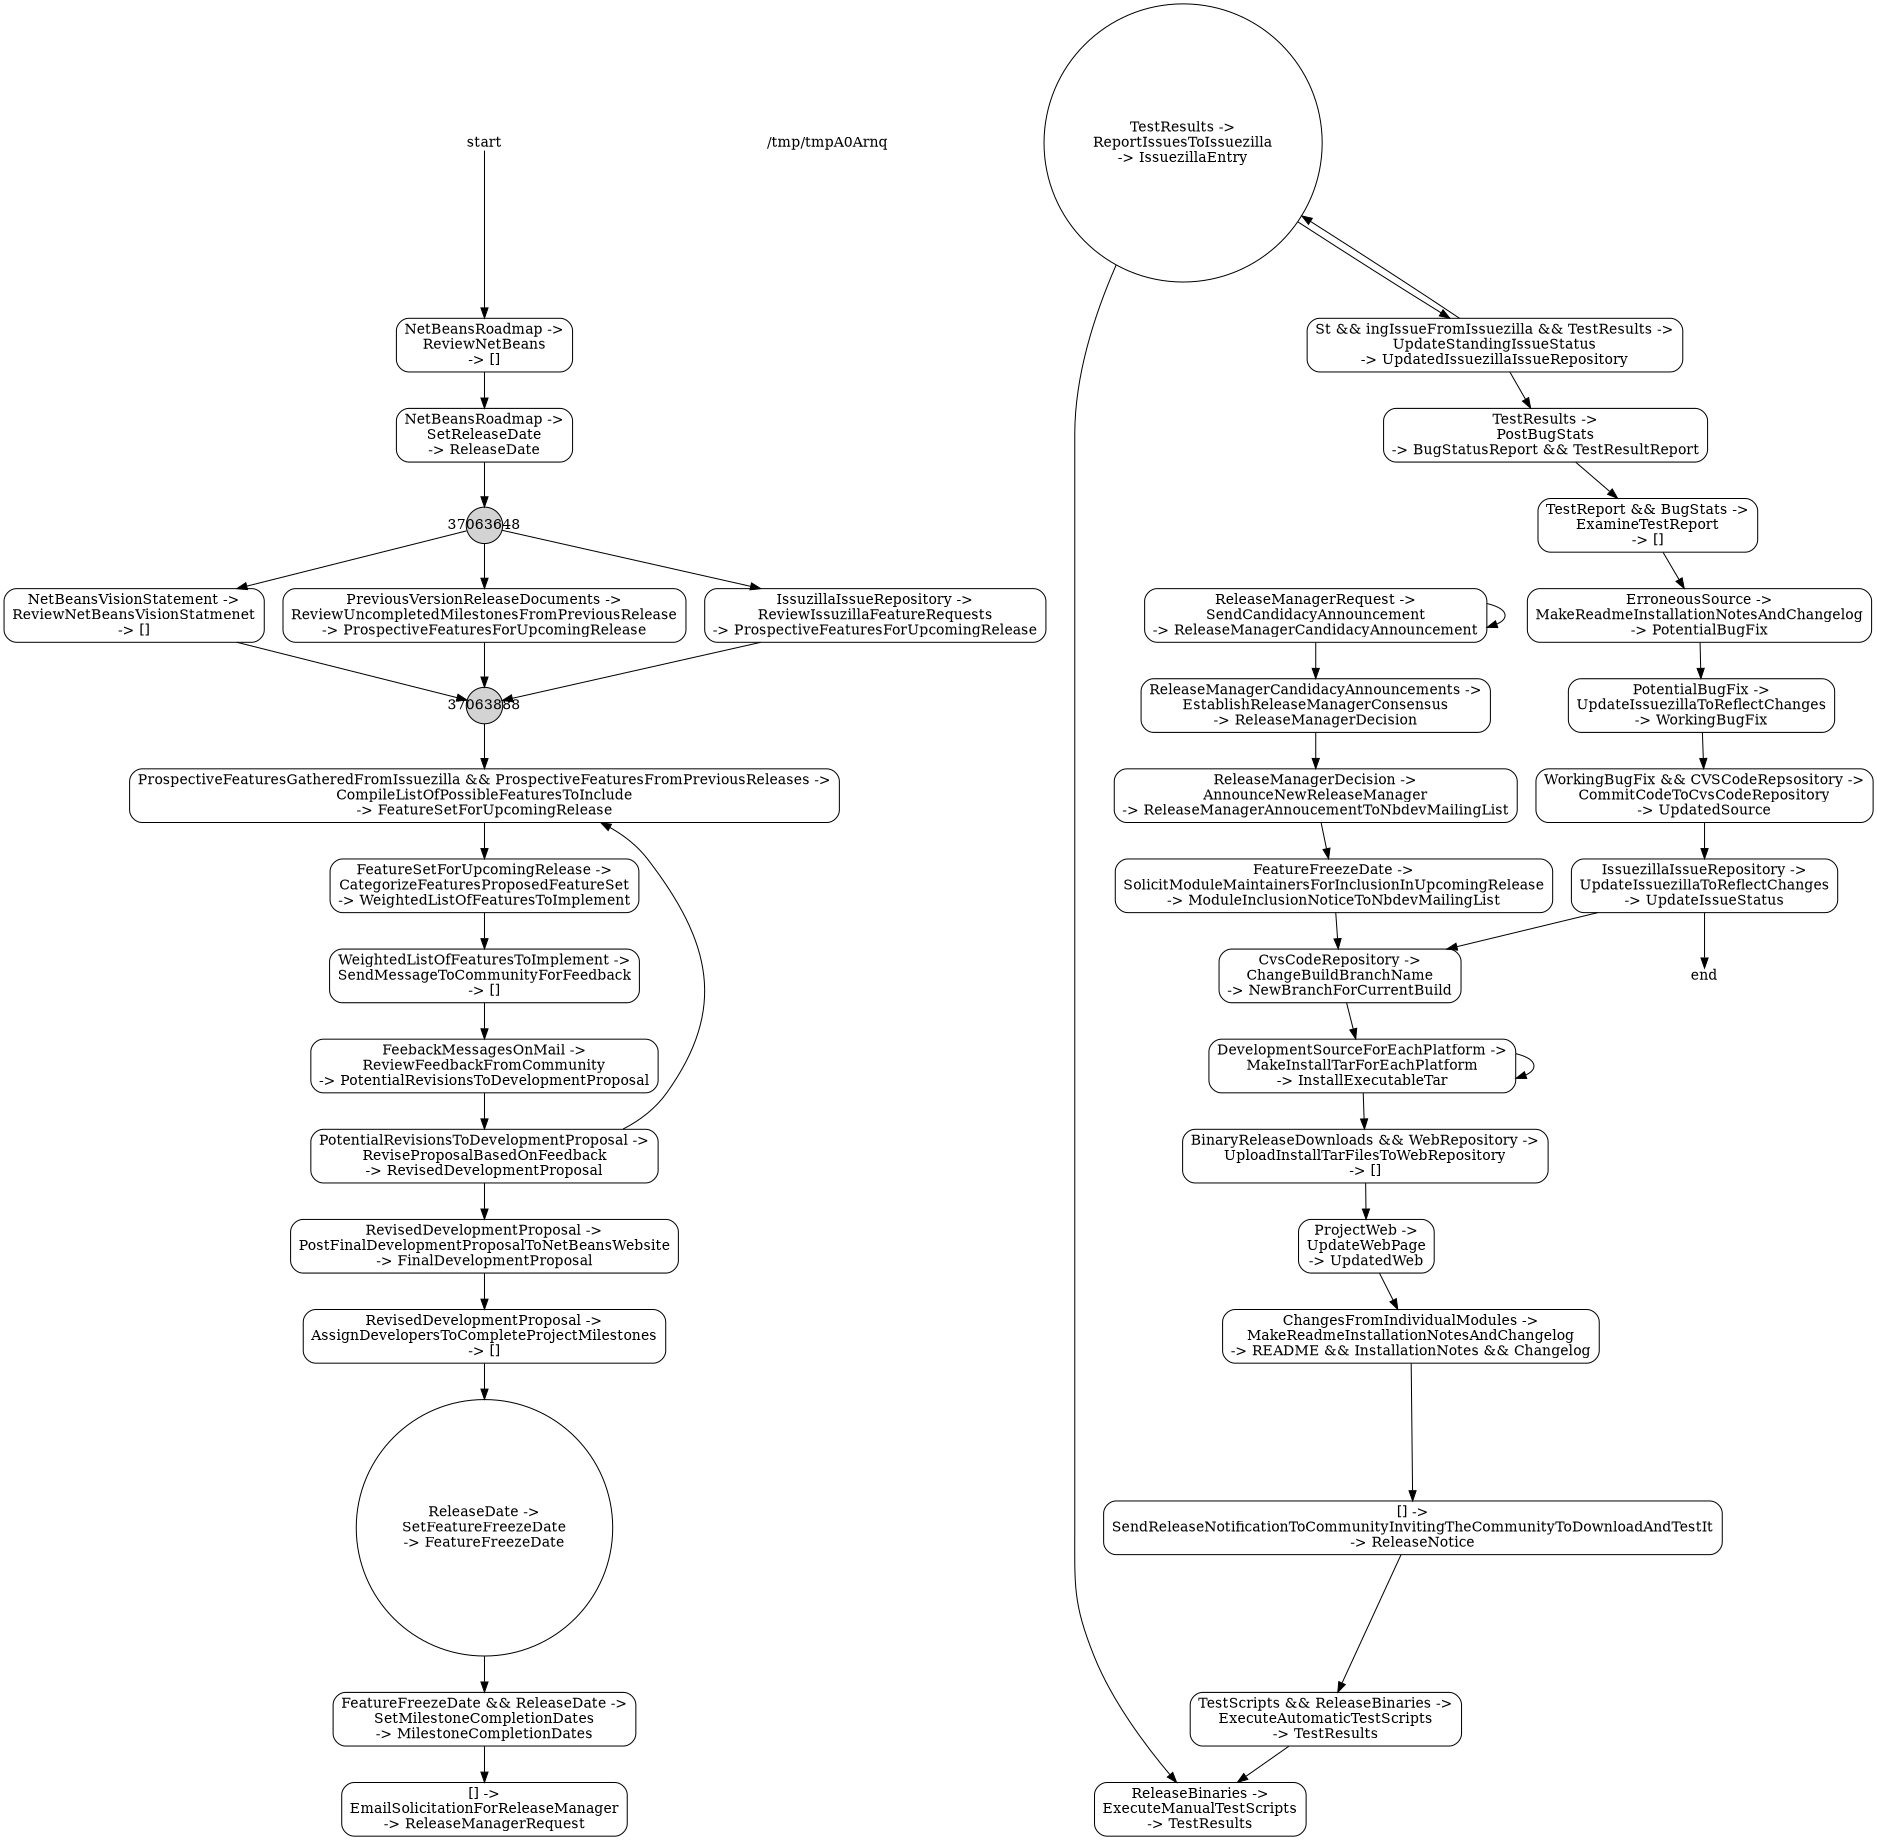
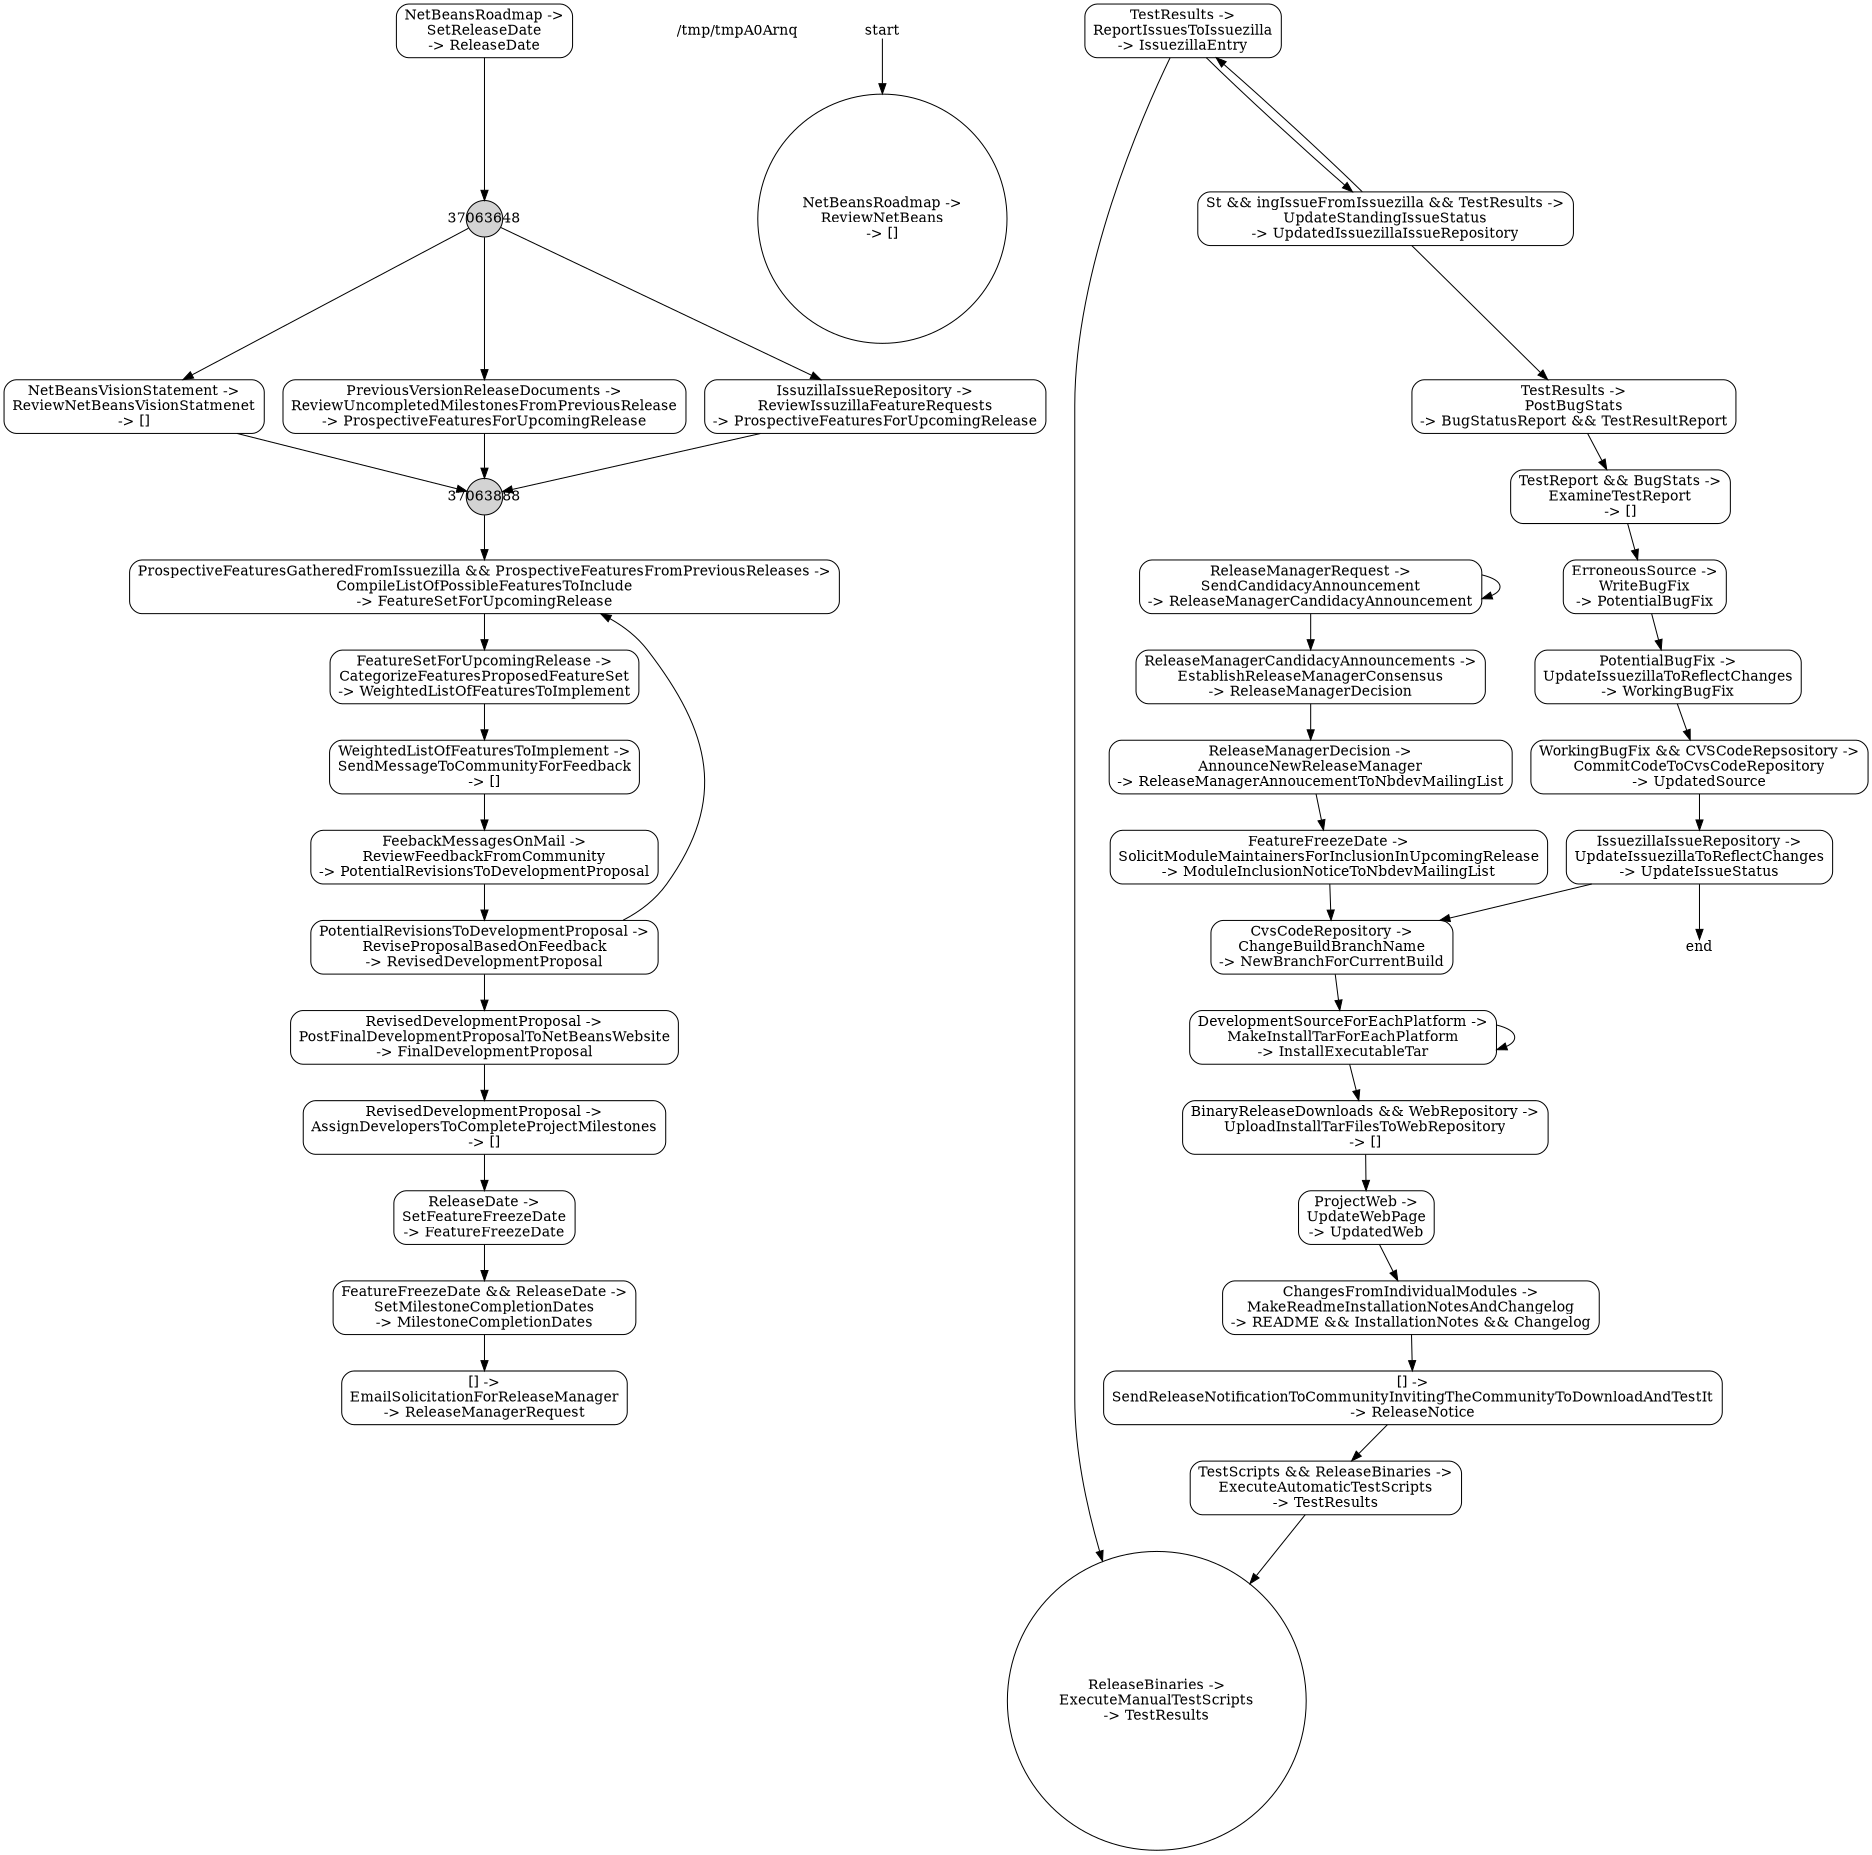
  digraph {
    node [shape=box style=rounded]
    edge [style=solid weight=1]
    n1 [label="NetBeansVisionStatement ->\nReviewNetBeansVisionStatmenet\n-> []"]
    n2 [label="PreviousVersionReleaseDocuments ->\nReviewUncompletedMilestonesFromPreviousRelease\n-> ProspectiveFeaturesForUpcomingRelease"]
    n3 [label="IssuzillaIssueRepository ->\nReviewIssuzillaFeatureRequests\n-> ProspectiveFeaturesForUpcomingRelease"]
    37063888 [fixedsize=true shape=circle style=filled]
    n5 [label="ProspectiveFeaturesGatheredFromIssuezilla && ProspectiveFeaturesFromPreviousReleases ->\nCompileListOfPossibleFeaturesToInclude\n-> FeatureSetForUpcomingRelease"]
    n6 [label="/tmp/tmpA0Arnq" shape=plaintext style=""]
    n7 [label=start shape=plain style=""]
-   n8 [label="NetBeansRoadmap ->\nReviewNetBeans\n-> []"]
+   n8 [label="NetBeansRoadmap ->\nReviewNetBeans\n-> []" shape=circle]
    n9 [label="NetBeansRoadmap ->\nSetReleaseDate\n-> ReleaseDate"]
    37063648 [fixedsize=true shape=circle style=filled]
    n11 [label="FeatureSetForUpcomingRelease ->\nCategorizeFeaturesProposedFeatureSet\n-> WeightedListOfFeaturesToImplement"]
    n12 [label="WeightedListOfFeaturesToImplement ->\nSendMessageToCommunityForFeedback\n-> []"]
    n13 [label="FeebackMessagesOnMail ->\nReviewFeedbackFromCommunity\n-> PotentialRevisionsToDevelopmentProposal"]
    n14 [label="PotentialRevisionsToDevelopmentProposal ->\nReviseProposalBasedOnFeedback\n-> RevisedDevelopmentProposal"]
    n15 [label="RevisedDevelopmentProposal ->\nPostFinalDevelopmentProposalToNetBeansWebsite\n-> FinalDevelopmentProposal"]
    n16 [label="RevisedDevelopmentProposal ->\nAssignDevelopersToCompleteProjectMilestones\n-> []"]
-   n17 [label="ReleaseDate ->\nSetFeatureFreezeDate\n-> FeatureFreezeDate" shape=circle]
+   n17 [label="ReleaseDate ->\nSetFeatureFreezeDate\n-> FeatureFreezeDate"]
    n18 [label="FeatureFreezeDate && ReleaseDate ->\nSetMilestoneCompletionDates\n-> MilestoneCompletionDates"]
    n19 [label="[] ->\nEmailSolicitationForReleaseManager\n-> ReleaseManagerRequest"]
    n20 [label="ReleaseManagerRequest ->\nSendCandidacyAnnouncement\n-> ReleaseManagerCandidacyAnnouncement"]
    n21 [label="ReleaseManagerCandidacyAnnouncements ->\nEstablishReleaseManagerConsensus\n-> ReleaseManagerDecision"]
    n22 [label="ReleaseManagerDecision ->\nAnnounceNewReleaseManager\n-> ReleaseManagerAnnoucementToNbdevMailingList"]
    n23 [label="FeatureFreezeDate ->\nSolicitModuleMaintainersForInclusionInUpcomingRelease\n-> ModuleInclusionNoticeToNbdevMailingList"]
    n24 [label="CvsCodeRepository ->\nChangeBuildBranchName\n-> NewBranchForCurrentBuild"]
    n25 [label="DevelopmentSourceForEachPlatform ->\nMakeInstallTarForEachPlatform\n-> InstallExecutableTar"]
    n26 [label="BinaryReleaseDownloads && WebRepository ->\nUploadInstallTarFilesToWebRepository\n-> []"]
    n27 [label="ProjectWeb ->\nUpdateWebPage\n-> UpdatedWeb"]
    n28 [label="ChangesFromIndividualModules ->\nMakeReadmeInstallationNotesAndChangelog\n-> README && InstallationNotes && Changelog"]
    n29 [label="[] ->\nSendReleaseNotificationToCommunityInvitingTheCommunityToDownloadAndTestIt\n-> ReleaseNotice"]
    n30 [label="TestScripts && ReleaseBinaries ->\nExecuteAutomaticTestScripts\n-> TestResults"]
-   n31 [label="ReleaseBinaries ->\nExecuteManualTestScripts\n-> TestResults"]
-   n32 [label="TestResults ->\nReportIssuesToIssuezilla\n-> IssuezillaEntry" shape=circle]
+   n31 [label="ReleaseBinaries ->\nExecuteManualTestScripts\n-> TestResults" shape=circle]
+   n32 [label="TestResults ->\nReportIssuesToIssuezilla\n-> IssuezillaEntry"]
    n33 [label="St && ingIssueFromIssuezilla && TestResults ->\nUpdateStandingIssueStatus\n-> UpdatedIssuezillaIssueRepository"]
    n34 [label="TestResults ->\nPostBugStats\n-> BugStatusReport && TestResultReport"]
    n35 [label="TestReport && BugStats ->\nExamineTestReport\n-> []"]
-   n36 [label="ErroneousSource ->\nMakeReadmeInstallationNotesAndChangelog\n-> PotentialBugFix"]
+   n36 [label="ErroneousSource ->\nWriteBugFix\n-> PotentialBugFix"]
    n37 [label="PotentialBugFix ->\nUpdateIssuezillaToReflectChanges\n-> WorkingBugFix"]
    n38 [label="WorkingBugFix && CVSCodeRepsository ->\nCommitCodeToCvsCodeRepository\n-> UpdatedSource"]
    n39 [label="IssuezillaIssueRepository ->\nUpdateIssuezillaToReflectChanges\n-> UpdateIssueStatus"]
    n40 [label=end shape=plain style=""]
    subgraph sub_1 {
      rank=same
      n1
      n2
      n3
    }
    n1 -> 37063888
    n2 -> 37063888
    n3 -> 37063888
    37063888 -> n5
    n5 -> n11
    n7 -> n8
-   n8 -> n9
    n9 -> 37063648
    37063648 -> n1
    37063648 -> n2
    37063648 -> n3
    n11 -> n12
    n12 -> n13
    n13 -> n14
    n14 -> n5 [weight=0 style=""]
    n14 -> n15
    n15 -> n16
    n16 -> n17
    n17 -> n18
    n18 -> n19
    n20 -> n20 [weight=0 style=""]
    n20 -> n21
    n21 -> n22
    n22 -> n23
    n23 -> n24
    n24 -> n25
    n25 -> n25 [weight=0 style=""]
    n25 -> n26
    n26 -> n27
    n27 -> n28
    n28 -> n29
    n29 -> n30
    n30 -> n31
    n32 -> n31
    n32 -> n33
    n33 -> n32 [weight=0 style=""]
    n33 -> n34
    n34 -> n35
    n35 -> n36
    n36 -> n37
    n37 -> n38
    n38 -> n39
    n39 -> n24 [weight=0 style=""]
    n39 -> n40
  }
